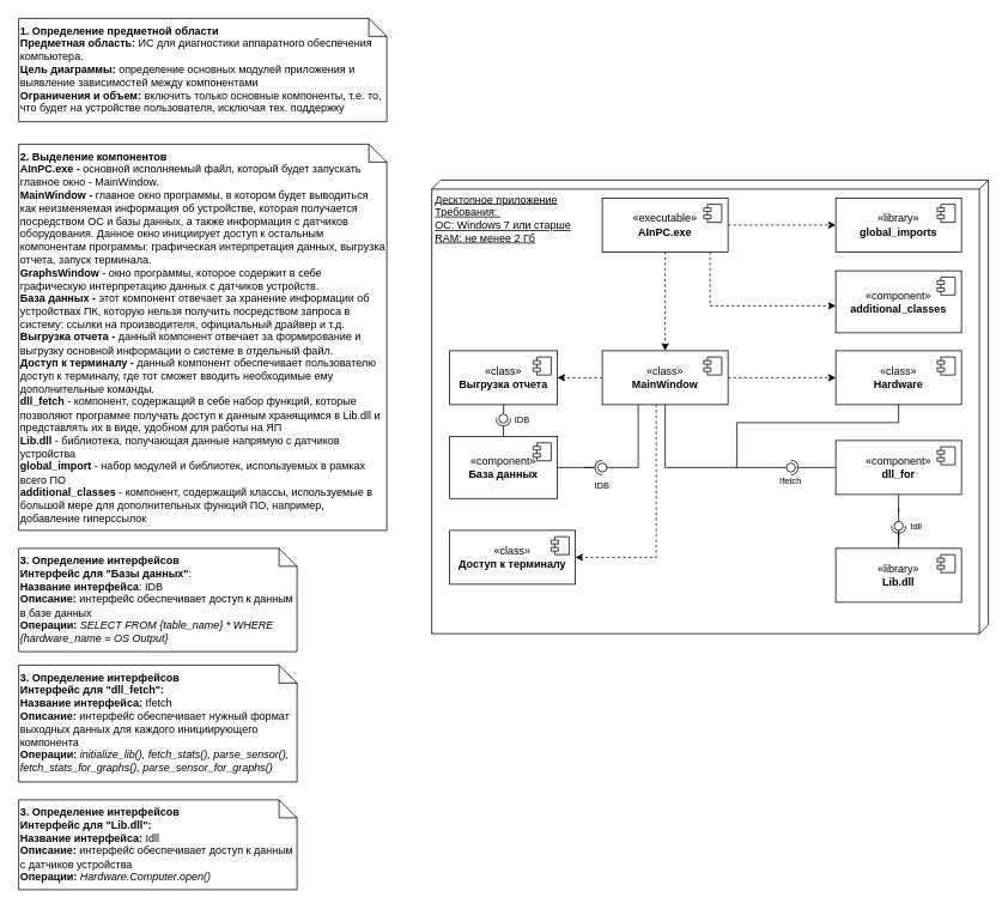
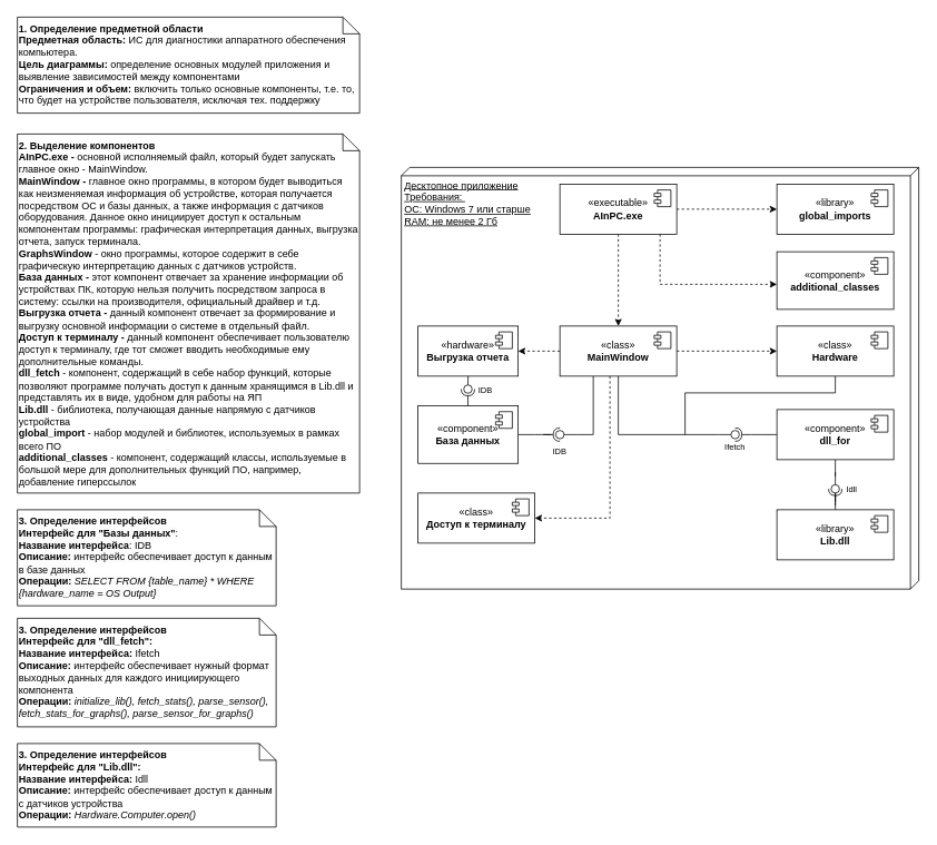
  <mxCell id="0" />
  <mxCell id="1" parent="0" />
  <mxCell id="2" value="Десктопное приложение&lt;br&gt;Требования:&amp;nbsp;&lt;br&gt;ОС: Windows 7 или старше&lt;br&gt;RAM: не менее 2 Гб&lt;br&gt;" style="verticalAlign=top;align=left;spacingTop=8;spacingLeft=2;spacingRight=12;shape=cube;size=10;direction=south;fontStyle=4;html=1;whiteSpace=wrap;" parent="1" vertex="1"><mxGeometry x="480" y="200" width="620" height="505" as="geometry" /></mxCell>
  <mxCell id="3" value="&lt;div style=&quot;&quot;&gt;&lt;b style=&quot;border-color: var(--border-color);&quot;&gt;3. Определение интерфейсов&lt;/b&gt;&lt;/div&gt;&lt;b style=&quot;border-color: var(--border-color); color: rgb(0, 0, 0); font-family: Helvetica; font-size: 12px; font-style: normal; font-variant-ligatures: normal; font-variant-caps: normal; letter-spacing: normal; orphans: 2; text-indent: 0px; text-transform: none; widows: 2; word-spacing: 0px; -webkit-text-stroke-width: 0px; background-color: rgb(251, 251, 251); text-decoration-thickness: initial; text-decoration-style: initial; text-decoration-color: initial;&quot;&gt;Интерфейс для &quot;Базы данных&quot;&lt;/b&gt;&lt;span style=&quot;color: rgb(0, 0, 0); font-family: Helvetica; font-size: 12px; font-style: normal; font-variant-ligatures: normal; font-variant-caps: normal; font-weight: 400; letter-spacing: normal; orphans: 2; text-indent: 0px; text-transform: none; widows: 2; word-spacing: 0px; -webkit-text-stroke-width: 0px; background-color: rgb(251, 251, 251); text-decoration-thickness: initial; text-decoration-style: initial; text-decoration-color: initial; float: none; display: inline !important;&quot;&gt;:&lt;/span&gt;&lt;br style=&quot;border-color: var(--border-color); color: rgb(0, 0, 0); font-family: Helvetica; font-size: 12px; font-style: normal; font-variant-ligatures: normal; font-variant-caps: normal; font-weight: 400; letter-spacing: normal; orphans: 2; text-indent: 0px; text-transform: none; widows: 2; word-spacing: 0px; -webkit-text-stroke-width: 0px; background-color: rgb(251, 251, 251); text-decoration-thickness: initial; text-decoration-style: initial; text-decoration-color: initial;&quot;&gt;&lt;b style=&quot;border-color: var(--border-color); color: rgb(0, 0, 0); font-family: Helvetica; font-size: 12px; font-style: normal; font-variant-ligatures: normal; font-variant-caps: normal; letter-spacing: normal; orphans: 2; text-indent: 0px; text-transform: none; widows: 2; word-spacing: 0px; -webkit-text-stroke-width: 0px; background-color: rgb(251, 251, 251); text-decoration-thickness: initial; text-decoration-style: initial; text-decoration-color: initial;&quot;&gt;Название интерфейса&lt;/b&gt;&lt;span style=&quot;color: rgb(0, 0, 0); font-family: Helvetica; font-size: 12px; font-style: normal; font-variant-ligatures: normal; font-variant-caps: normal; font-weight: 400; letter-spacing: normal; orphans: 2; text-indent: 0px; text-transform: none; widows: 2; word-spacing: 0px; -webkit-text-stroke-width: 0px; background-color: rgb(251, 251, 251); text-decoration-thickness: initial; text-decoration-style: initial; text-decoration-color: initial; float: none; display: inline !important;&quot;&gt;: IDB&lt;/span&gt;&lt;br style=&quot;border-color: var(--border-color); color: rgb(0, 0, 0); font-family: Helvetica; font-size: 12px; font-style: normal; font-variant-ligatures: normal; font-variant-caps: normal; font-weight: 400; letter-spacing: normal; orphans: 2; text-indent: 0px; text-transform: none; widows: 2; word-spacing: 0px; -webkit-text-stroke-width: 0px; background-color: rgb(251, 251, 251); text-decoration-thickness: initial; text-decoration-style: initial; text-decoration-color: initial;&quot;&gt;&lt;b style=&quot;border-color: var(--border-color); color: rgb(0, 0, 0); font-family: Helvetica; font-size: 12px; font-style: normal; font-variant-ligatures: normal; font-variant-caps: normal; letter-spacing: normal; orphans: 2; text-indent: 0px; text-transform: none; widows: 2; word-spacing: 0px; -webkit-text-stroke-width: 0px; background-color: rgb(251, 251, 251); text-decoration-thickness: initial; text-decoration-style: initial; text-decoration-color: initial;&quot;&gt;Описание:&lt;/b&gt;&lt;span style=&quot;color: rgb(0, 0, 0); font-family: Helvetica; font-size: 12px; font-variant-ligatures: normal; font-variant-caps: normal; letter-spacing: normal; orphans: 2; text-indent: 0px; text-transform: none; widows: 2; word-spacing: 0px; -webkit-text-stroke-width: 0px; background-color: rgb(251, 251, 251); text-decoration-thickness: initial; text-decoration-style: initial; text-decoration-color: initial; float: none; display: inline !important;&quot;&gt;&amp;nbsp;интерфейс обеспечивает доступ к данным в базе данных&lt;br&gt;&lt;b style=&quot;font-style: normal;&quot;&gt;Операции: &lt;/b&gt;&lt;i&gt;SELECT FROM {table_name} * WHERE {hardware_name = OS Output}&lt;/i&gt;&lt;/span&gt;&lt;span style=&quot;color: rgb(0, 0, 0); font-family: Helvetica; font-size: 12px; font-style: normal; font-variant-ligatures: normal; font-variant-caps: normal; font-weight: 400; letter-spacing: normal; orphans: 2; text-indent: 0px; text-transform: none; widows: 2; word-spacing: 0px; -webkit-text-stroke-width: 0px; background-color: rgb(251, 251, 251); text-decoration-thickness: initial; text-decoration-style: initial; text-decoration-color: initial; float: none; display: inline !important;&quot;&gt;&amp;nbsp;&lt;/span&gt;" style="shape=note;size=20;whiteSpace=wrap;html=1;verticalAlign=top;horizontal=1;align=left;" parent="1" vertex="1"><mxGeometry x="20" y="610" width="310" height="115" as="geometry" /></mxCell>
  <mxCell id="4" style="edgeStyle=orthogonalEdgeStyle;rounded=0;orthogonalLoop=1;jettySize=auto;html=1;dashed=1;" parent="1" source="7" target="16" edge="1"><mxGeometry relative="1" as="geometry" /></mxCell>
  <mxCell id="5" style="edgeStyle=orthogonalEdgeStyle;rounded=0;orthogonalLoop=1;jettySize=auto;html=1;dashed=1;" parent="1" source="7" target="57" edge="1"><mxGeometry relative="1" as="geometry" /></mxCell>
  <mxCell id="6" style="edgeStyle=orthogonalEdgeStyle;rounded=0;orthogonalLoop=1;jettySize=auto;html=1;dashed=1;" parent="1" source="7" target="59" edge="1"><mxGeometry relative="1" as="geometry"><Array as="points"><mxPoint x="790" y="340" /></Array></mxGeometry></mxCell>
  <mxCell id="7" value="«executable»&lt;br&gt;&lt;b&gt;AInPC.exe&lt;/b&gt;" style="html=1;dropTarget=0;whiteSpace=wrap;" parent="1" vertex="1"><mxGeometry x="670" y="220" width="140" height="60" as="geometry" /></mxCell>
  <mxCell id="8" value="" style="shape=module;jettyWidth=8;jettyHeight=4;" parent="7" vertex="1"><mxGeometry x="1" width="20" height="20" relative="1" as="geometry"><mxPoint x="-27" y="7" as="offset" /></mxGeometry></mxCell>
  <mxCell id="9" value="&lt;b&gt;1. Определение предметной области&lt;br&gt;Предметная область: &lt;/b&gt;ИС для диагностики аппаратного обеспечения компьютера.&lt;br&gt;&lt;b&gt;Цель диаграммы: &lt;/b&gt;определение основных модулей приложения и выявление зависимостей между компонентами&lt;br&gt;&lt;b&gt;Ограничения и объем: &lt;/b&gt;включить только основные компоненты, т.е. то, что будет на устройстве пользователя, исключая тех. поддержку" style="shape=note;size=20;whiteSpace=wrap;html=1;verticalAlign=top;align=left;" parent="1" vertex="1"><mxGeometry x="20" y="20" width="410" height="115" as="geometry" /></mxCell>
  <mxCell id="10" value="&lt;b&gt;2. Выделение компонентов&lt;br&gt;AInPC.exe - &lt;/b&gt;основной исполняемый файл, который будет запускать главное окно - MainWindow.&lt;br&gt;&lt;b&gt;MainWindow - &lt;/b&gt;главное окно программы, в котором будет выводиться как неизменяемая информация об устройстве, которая получается посредством ОС и базы данных, а также информация с датчиков оборудования. Данное окно инициирует доступ к остальным компонентам программы: графическая интерпретация данных, выгрузка отчета, запуск терминала.&lt;br&gt;&lt;b&gt;GraphsWindow &lt;/b&gt;- окно программы, которое содержит в себе графическую интерпретацию данных с датчиков устройств.&lt;br&gt;&lt;b&gt;База данных - &lt;/b&gt;этот компонент отвечает за хранение информации об устройствах ПК, которую нельзя получить посредством запроса в систему: ссылки на производителя, официальный драйвер и т.д.&lt;br&gt;&lt;b&gt;Выгрузка отчета - &lt;/b&gt;данный компонент отвечает за формирование и выгрузку основной информации о системе в отдельный файл.&lt;br&gt;&lt;b&gt;Доступ к терминалу - &lt;/b&gt;данный компонент обеспечивает пользователю доступ к терминалу, где тот сможет вводить необходимые ему дополнительные команды.&lt;br&gt;&lt;b&gt;dll_fetch &lt;/b&gt;- компонент, содержащий в себе набор функций, которые позволяют программе получать доступ к данным хранящимся в Lib.dll и представлять их в виде, удобном для работы на ЯП&lt;br&gt;&lt;b&gt;Lib.dll&lt;/b&gt; - библиотека, получающая данные напрямую с датчиков устройства&lt;br&gt;&lt;b&gt;global_import&lt;/b&gt; - набор модулей и библиотек, используемых в рамках всего ПО&lt;br&gt;&lt;b&gt;additional_classes&lt;/b&gt; - компонент, содержащий классы, используемые в большой мере для дополнительных функций ПО, например, добавление гиперссылок" style="shape=note;size=20;whiteSpace=wrap;html=1;verticalAlign=top;align=left;" parent="1" vertex="1"><mxGeometry x="20" y="160" width="410" height="430" as="geometry" /></mxCell>
  <mxCell id="11" style="edgeStyle=orthogonalEdgeStyle;rounded=0;orthogonalLoop=1;jettySize=auto;html=1;dashed=1;" parent="1" source="16" target="19" edge="1"><mxGeometry relative="1" as="geometry" /></mxCell>
  <mxCell id="12" style="edgeStyle=orthogonalEdgeStyle;rounded=0;orthogonalLoop=1;jettySize=auto;html=1;dashed=1;" parent="1" source="16" target="21" edge="1"><mxGeometry relative="1" as="geometry" /></mxCell>
  <mxCell id="13" style="edgeStyle=orthogonalEdgeStyle;rounded=0;orthogonalLoop=1;jettySize=auto;html=1;endArrow=none;endFill=0;" parent="1" source="16" edge="1"><mxGeometry relative="1" as="geometry"><mxPoint x="860" y="520" as="targetPoint" /><Array as="points"><mxPoint x="740" y="520" /></Array></mxGeometry></mxCell>
  <mxCell id="14" style="edgeStyle=orthogonalEdgeStyle;rounded=0;orthogonalLoop=1;jettySize=auto;html=1;endArrow=none;endFill=0;" parent="1" source="16" edge="1"><mxGeometry relative="1" as="geometry"><mxPoint x="690" y="520" as="targetPoint" /><Array as="points"><mxPoint x="710" y="520" /></Array></mxGeometry></mxCell>
  <mxCell id="15" style="edgeStyle=orthogonalEdgeStyle;rounded=0;orthogonalLoop=1;jettySize=auto;html=1;dashed=1;" parent="1" source="16" target="55" edge="1"><mxGeometry relative="1" as="geometry"><Array as="points"><mxPoint x="730" y="620" /></Array></mxGeometry></mxCell>
  <mxCell id="16" value="«class»&lt;br&gt;&lt;b&gt;MainWindow&lt;/b&gt;" style="html=1;dropTarget=0;whiteSpace=wrap;" parent="1" vertex="1"><mxGeometry x="670" y="390" width="140" height="60" as="geometry" /></mxCell>
  <mxCell id="17" value="" style="shape=module;jettyWidth=8;jettyHeight=4;" parent="16" vertex="1"><mxGeometry x="1" width="20" height="20" relative="1" as="geometry"><mxPoint x="-27" y="7" as="offset" /></mxGeometry></mxCell>
  <mxCell id="18" style="edgeStyle=orthogonalEdgeStyle;rounded=0;orthogonalLoop=1;jettySize=auto;html=1;endArrow=none;endFill=0;" parent="1" source="19" edge="1"><mxGeometry relative="1" as="geometry"><mxPoint x="820" y="520" as="targetPoint" /><Array as="points"><mxPoint x="1000" y="470" /><mxPoint x="820" y="470" /></Array></mxGeometry></mxCell>
  <mxCell id="19" value="«class»&lt;br&gt;&lt;b&gt;Hardware&lt;/b&gt;" style="html=1;dropTarget=0;whiteSpace=wrap;" parent="1" vertex="1"><mxGeometry x="930" y="390" width="140" height="60" as="geometry" /></mxCell>
  <mxCell id="20" value="" style="shape=module;jettyWidth=8;jettyHeight=4;" parent="19" vertex="1"><mxGeometry x="1" width="20" height="20" relative="1" as="geometry"><mxPoint x="-27" y="7" as="offset" /></mxGeometry></mxCell>
- <mxCell id="21" value="«class»&lt;br&gt;&lt;b&gt;Выгрузка отчета&lt;/b&gt;" style="html=1;dropTarget=0;whiteSpace=wrap;" parent="1" vertex="1"><mxGeometry x="500" y="390" width="120" height="60" as="geometry" /></mxCell>
+ <mxCell id="21" value="«hardware»&lt;br&gt;&lt;b&gt;Выгрузка отчета&lt;/b&gt;" style="html=1;dropTarget=0;whiteSpace=wrap;" parent="1" vertex="1"><mxGeometry x="500" y="390" width="120" height="60" as="geometry" /></mxCell>
  <mxCell id="22" value="" style="shape=module;jettyWidth=8;jettyHeight=4;" parent="21" vertex="1"><mxGeometry x="1" width="20" height="20" relative="1" as="geometry"><mxPoint x="-27" y="7" as="offset" /></mxGeometry></mxCell>
  <mxCell id="23" style="edgeStyle=orthogonalEdgeStyle;rounded=0;orthogonalLoop=1;jettySize=auto;html=1;endArrow=none;endFill=0;" parent="1" source="25" edge="1"><mxGeometry relative="1" as="geometry"><mxPoint x="900" y="520" as="targetPoint" /></mxGeometry></mxCell>
  <mxCell id="24" style="edgeStyle=orthogonalEdgeStyle;rounded=0;orthogonalLoop=1;jettySize=auto;html=1;endArrow=none;endFill=0;" parent="1" source="25" edge="1"><mxGeometry relative="1" as="geometry"><mxPoint x="1000" y="570" as="targetPoint" /></mxGeometry></mxCell>
  <mxCell id="25" value="«component»&lt;br&gt;&lt;b&gt;dll_for&lt;/b&gt;" style="html=1;dropTarget=0;whiteSpace=wrap;" parent="1" vertex="1"><mxGeometry x="930" y="490" width="140" height="60" as="geometry" /></mxCell>
  <mxCell id="26" value="" style="shape=module;jettyWidth=8;jettyHeight=4;" parent="25" vertex="1"><mxGeometry x="1" width="20" height="20" relative="1" as="geometry"><mxPoint x="-27" y="7" as="offset" /></mxGeometry></mxCell>
  <mxCell id="27" value="&lt;b&gt;3. Определение интерфейсов&lt;br&gt;Интерфейс для &quot;dll_fetch&quot;:&lt;br&gt;Название интерфейса: &lt;/b&gt;Ifetch&lt;br&gt;&lt;b&gt;Описание:&lt;/b&gt;&amp;nbsp;интерфейс обеспечивает нужный формат выходных данных для каждого инициирующего компонента&lt;br&gt;&lt;b&gt;Операции: &lt;/b&gt;&lt;i&gt;initialize_lib(), fetch_stats(), parse_sensor(), fetch_stats_for_graphs(), parse_sensor_for_graphs()&amp;nbsp;&lt;/i&gt;" style="shape=note;size=20;whiteSpace=wrap;html=1;verticalAlign=top;align=left;" parent="1" vertex="1"><mxGeometry x="20" y="740" width="310" height="130" as="geometry" /></mxCell>
  <mxCell id="28" value="&lt;b&gt;3. Определение интерфейсов&lt;br&gt;Интерфейс для &quot;Lib.dll&quot;:&lt;br&gt;Название интерфейса: &lt;/b&gt;Idll&lt;br&gt;&lt;b&gt;Описание: &lt;/b&gt;интерфейс обеспечивает доступ к данным с датчиков устройства&lt;br&gt;&lt;b&gt;Операции: &lt;/b&gt;&lt;i&gt;Hardware.Computer.open()&lt;/i&gt;" style="shape=note;size=20;whiteSpace=wrap;html=1;verticalAlign=top;align=left;" parent="1" vertex="1"><mxGeometry x="20" y="890" width="310" height="100" as="geometry" /></mxCell>
  <mxCell id="29" style="edgeStyle=orthogonalEdgeStyle;rounded=0;orthogonalLoop=1;jettySize=auto;html=1;endArrow=none;endFill=0;" parent="1" source="30" edge="1"><mxGeometry relative="1" as="geometry"><mxPoint x="1000" y="600" as="targetPoint" /></mxGeometry></mxCell>
  <mxCell id="30" value="«library»&lt;br&gt;&lt;b&gt;Lib.dll&lt;/b&gt;" style="html=1;dropTarget=0;whiteSpace=wrap;" parent="1" vertex="1"><mxGeometry x="930" y="610" width="140" height="60" as="geometry" /></mxCell>
  <mxCell id="31" value="" style="shape=module;jettyWidth=8;jettyHeight=4;" parent="30" vertex="1"><mxGeometry x="1" width="20" height="20" relative="1" as="geometry"><mxPoint x="-27" y="7" as="offset" /></mxGeometry></mxCell>
  <mxCell id="32" value="" style="group;direction=west;rotation=90;" parent="1" vertex="1" connectable="0"><mxGeometry x="980" y="580" width="40" height="10" as="geometry" /></mxCell>
  <mxCell id="33" value="" style="rounded=0;orthogonalLoop=1;jettySize=auto;html=1;endArrow=halfCircle;endFill=0;endSize=6;strokeWidth=1;sketch=0;" parent="32" target="35" edge="1"><mxGeometry relative="1" as="geometry"><mxPoint x="20" y="25" as="sourcePoint" /></mxGeometry></mxCell>
  <mxCell id="34" value="" style="rounded=0;orthogonalLoop=1;jettySize=auto;html=1;endArrow=oval;endFill=0;sketch=0;sourcePerimeterSpacing=0;targetPerimeterSpacing=0;endSize=10;" parent="32" target="35" edge="1"><mxGeometry relative="1" as="geometry"><mxPoint x="20" y="-15" as="sourcePoint" /></mxGeometry></mxCell>
  <mxCell id="35" value="" style="ellipse;whiteSpace=wrap;html=1;align=center;aspect=fixed;fillColor=none;strokeColor=none;resizable=0;perimeter=centerPerimeter;rotatable=0;allowArrows=0;points=[];outlineConnect=1;rotation=90;" parent="32" vertex="1"><mxGeometry x="15" width="10" height="10" as="geometry" /></mxCell>
  <mxCell id="36" value="" style="ellipse;whiteSpace=wrap;html=1;align=center;aspect=fixed;fillColor=none;strokeColor=none;resizable=0;perimeter=centerPerimeter;rotatable=0;allowArrows=0;points=[];outlineConnect=1;" parent="1" vertex="1"><mxGeometry x="885" y="515" width="10" height="10" as="geometry" /></mxCell>
  <mxCell id="37" value="&lt;font style=&quot;font-size: 10px;&quot;&gt;Ifetch&lt;/font&gt;" style="text;html=1;strokeColor=none;fillColor=none;align=center;verticalAlign=middle;whiteSpace=wrap;rounded=0;" parent="1" vertex="1"><mxGeometry x="850" y="520" width="60" height="30" as="geometry" /></mxCell>
  <mxCell id="38" value="" style="group;direction=west;rotation=0;" parent="1" vertex="1" connectable="0"><mxGeometry x="860" y="515" width="40" height="10" as="geometry" /></mxCell>
  <mxCell id="39" value="" style="rounded=0;orthogonalLoop=1;jettySize=auto;html=1;endArrow=halfCircle;endFill=0;endSize=6;strokeWidth=1;sketch=0;" parent="38" target="41" edge="1"><mxGeometry relative="1" as="geometry"><mxPoint x="40" y="5" as="sourcePoint" /></mxGeometry></mxCell>
  <mxCell id="40" value="" style="rounded=0;orthogonalLoop=1;jettySize=auto;html=1;endArrow=oval;endFill=0;sketch=0;sourcePerimeterSpacing=0;targetPerimeterSpacing=0;endSize=10;" parent="38" target="41" edge="1"><mxGeometry relative="1" as="geometry"><mxPoint y="5" as="sourcePoint" /></mxGeometry></mxCell>
  <mxCell id="41" value="" style="ellipse;whiteSpace=wrap;html=1;align=center;aspect=fixed;fillColor=none;strokeColor=none;resizable=0;perimeter=centerPerimeter;rotatable=0;allowArrows=0;points=[];outlineConnect=1;rotation=0;" parent="38" vertex="1"><mxGeometry x="15" width="10" height="10" as="geometry" /></mxCell>
  <mxCell id="42" value="&lt;font style=&quot;font-size: 10px;&quot;&gt;Idll&lt;/font&gt;" style="text;html=1;strokeColor=none;fillColor=none;align=center;verticalAlign=middle;whiteSpace=wrap;rounded=0;" parent="1" vertex="1"><mxGeometry x="990" y="570" width="60" height="30" as="geometry" /></mxCell>
  <mxCell id="43" style="edgeStyle=orthogonalEdgeStyle;rounded=0;orthogonalLoop=1;jettySize=auto;html=1;endArrow=none;endFill=0;" parent="1" source="44" edge="1"><mxGeometry relative="1" as="geometry"><mxPoint x="660" y="520" as="targetPoint" /></mxGeometry></mxCell>
  <mxCell id="44" value="«component»&lt;br&gt;&lt;b&gt;База данных&lt;/b&gt;" style="html=1;dropTarget=0;whiteSpace=wrap;" parent="1" vertex="1"><mxGeometry x="500" y="485.5" width="120" height="69" as="geometry" /></mxCell>
  <mxCell id="45" value="" style="shape=module;jettyWidth=8;jettyHeight=4;" parent="44" vertex="1"><mxGeometry x="1" width="20" height="20" relative="1" as="geometry"><mxPoint x="-27" y="7" as="offset" /></mxGeometry></mxCell>
  <mxCell id="46" value="" style="group;direction=west;rotation=-90;" parent="1" vertex="1" connectable="0"><mxGeometry x="650" y="515" width="50" height="40" as="geometry" /></mxCell>
  <mxCell id="47" value="" style="rounded=0;orthogonalLoop=1;jettySize=auto;html=1;endArrow=halfCircle;endFill=0;endSize=6;strokeWidth=1;sketch=0;" parent="46" target="49" edge="1"><mxGeometry relative="1" as="geometry"><mxPoint y="5" as="sourcePoint" /></mxGeometry></mxCell>
  <mxCell id="48" value="" style="rounded=0;orthogonalLoop=1;jettySize=auto;html=1;endArrow=oval;endFill=0;sketch=0;sourcePerimeterSpacing=0;targetPerimeterSpacing=0;endSize=10;" parent="46" target="49" edge="1"><mxGeometry relative="1" as="geometry"><mxPoint x="40" y="5" as="sourcePoint" /></mxGeometry></mxCell>
  <mxCell id="49" value="" style="ellipse;whiteSpace=wrap;html=1;align=center;aspect=fixed;fillColor=none;strokeColor=none;resizable=0;perimeter=centerPerimeter;rotatable=0;allowArrows=0;points=[];outlineConnect=1;rotation=-180;" parent="46" vertex="1"><mxGeometry x="15" width="10" height="10" as="geometry" /></mxCell>
  <mxCell id="50" value="&lt;span style=&quot;font-size: 10px;&quot;&gt;IDB&lt;/span&gt;" style="text;html=1;strokeColor=none;fillColor=none;align=center;verticalAlign=middle;whiteSpace=wrap;rounded=0;" parent="46" vertex="1"><mxGeometry x="-10" y="10" width="60" height="30" as="geometry" /></mxCell>
  <mxCell id="51" value="" style="rounded=0;orthogonalLoop=1;jettySize=auto;html=1;endArrow=halfCircle;endFill=0;endSize=6;strokeWidth=1;sketch=0;" parent="1" edge="1"><mxGeometry relative="1" as="geometry"><mxPoint x="559.83" y="485.5" as="sourcePoint" /><mxPoint x="559.83" y="465.5" as="targetPoint" /></mxGeometry></mxCell>
  <mxCell id="52" value="" style="rounded=0;orthogonalLoop=1;jettySize=auto;html=1;endArrow=oval;endFill=0;sketch=0;sourcePerimeterSpacing=0;targetPerimeterSpacing=0;endSize=10;" parent="1" edge="1"><mxGeometry relative="1" as="geometry"><mxPoint x="560" y="450" as="sourcePoint" /><mxPoint x="559.83" y="465.5" as="targetPoint" /></mxGeometry></mxCell>
  <mxCell id="53" value="" style="ellipse;whiteSpace=wrap;html=1;align=center;aspect=fixed;fillColor=none;strokeColor=none;resizable=0;perimeter=centerPerimeter;rotatable=0;allowArrows=0;points=[];outlineConnect=1;" parent="1" vertex="1"><mxGeometry x="585" y="730" width="10" height="10" as="geometry" /></mxCell>
  <mxCell id="54" value="&lt;span style=&quot;font-size: 10px;&quot;&gt;IDB&lt;/span&gt;" style="text;html=1;strokeColor=none;fillColor=none;align=center;verticalAlign=middle;whiteSpace=wrap;rounded=0;" parent="1" vertex="1"><mxGeometry x="551" y="452" width="60" height="30" as="geometry" /></mxCell>
  <mxCell id="55" value="«class»&lt;br&gt;&lt;b&gt;Доступ к терминалу&lt;/b&gt;" style="html=1;dropTarget=0;whiteSpace=wrap;" parent="1" vertex="1"><mxGeometry x="500" y="590" width="140" height="60" as="geometry" /></mxCell>
  <mxCell id="56" value="" style="shape=module;jettyWidth=8;jettyHeight=4;" parent="55" vertex="1"><mxGeometry x="1" width="20" height="20" relative="1" as="geometry"><mxPoint x="-27" y="7" as="offset" /></mxGeometry></mxCell>
  <mxCell id="57" value="«library»&lt;br&gt;&lt;b&gt;global_imports&lt;/b&gt;" style="html=1;dropTarget=0;whiteSpace=wrap;" parent="1" vertex="1"><mxGeometry x="930" y="220" width="140" height="60" as="geometry" /></mxCell>
  <mxCell id="58" value="" style="shape=module;jettyWidth=8;jettyHeight=4;" parent="57" vertex="1"><mxGeometry x="1" width="20" height="20" relative="1" as="geometry"><mxPoint x="-27" y="7" as="offset" /></mxGeometry></mxCell>
  <mxCell id="59" value="«component»&lt;br&gt;&lt;b&gt;additional_classes&lt;/b&gt;" style="html=1;dropTarget=0;whiteSpace=wrap;" parent="1" vertex="1"><mxGeometry x="930" y="301" width="140" height="69" as="geometry" /></mxCell>
  <mxCell id="60" value="" style="shape=module;jettyWidth=8;jettyHeight=4;" parent="59" vertex="1"><mxGeometry x="1" width="20" height="20" relative="1" as="geometry"><mxPoint x="-27" y="7" as="offset" /></mxGeometry></mxCell>
